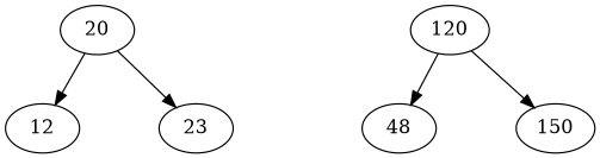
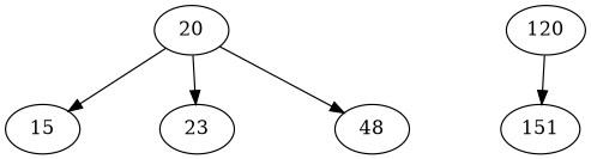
  digraph {
    noderank=0.5
    nodesep=0.8
    cx_100 [style=invis]
    20
    120
-   15 [label=12]
+   15
    n5 [label=23]
    n6 [label=48]
-   150
+   150 [label=151]
    subgraph sub_1 {
      cx_100
    }
    subgraph sub_2 {
      rank=same
      cx_100
      20
      120
    }
    subgraph sub_3 {
      rank=same
      15
      n5
    }
    subgraph sub_4 {
      rank=same
      n6
      150
    }
    subgraph sub_5 {
      100=cx_100
      cx_100
      20
      120
      15
      n5
      n6
      150
    }
    cx_100 -> 120 [style=invis]
    20 -> cx_100 [style=invis]
    20 -> 15
    20 -> n5
-   120 -> n6
+   20 -> n6
    120 -> 150
    15 -> n5 [headport=w style=invis tailport=e]
    n6 -> 150 [headport=w style=invis tailport=e]
  }
